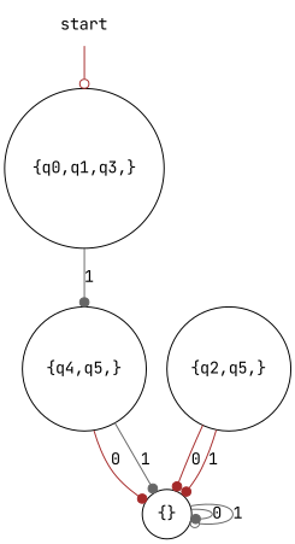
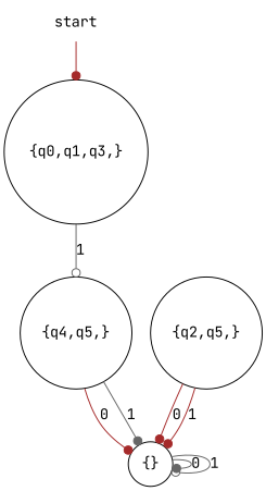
  digraph {
    fontname="JetBrains Mono"
    node [fontname="JetBrains Mono" shape=circle]
    edge [arrowhead=dot color=brown fontname="JetBrains Mono"]
    start [shape=none]
    "{q0,q1,q3,}"
    "{q4,q5,}"
    "{q2,q5,}"
    "{}"
-   start -> "{q0,q1,q3,}" [arrowhead=odot]
-   "{q0,q1,q3,}" -> "{q4,q5,}" [color=gray40 label=1]
+   start -> "{q0,q1,q3,}"
+   "{q0,q1,q3,}" -> "{q4,q5,}" [arrowhead=odot color=gray40 label=1]
    "{q4,q5,}" -> "{}" [label=0]
    "{q4,q5,}" -> "{}" [color=gray40 label=1]
    "{q2,q5,}" -> "{}" [label=0]
    "{q2,q5,}" -> "{}" [label=1]
    "{}" -> "{}" [color=gray40 label=0]
    "{}" -> "{}" [arrowhead=odot color=gray40 label=1]
  }
